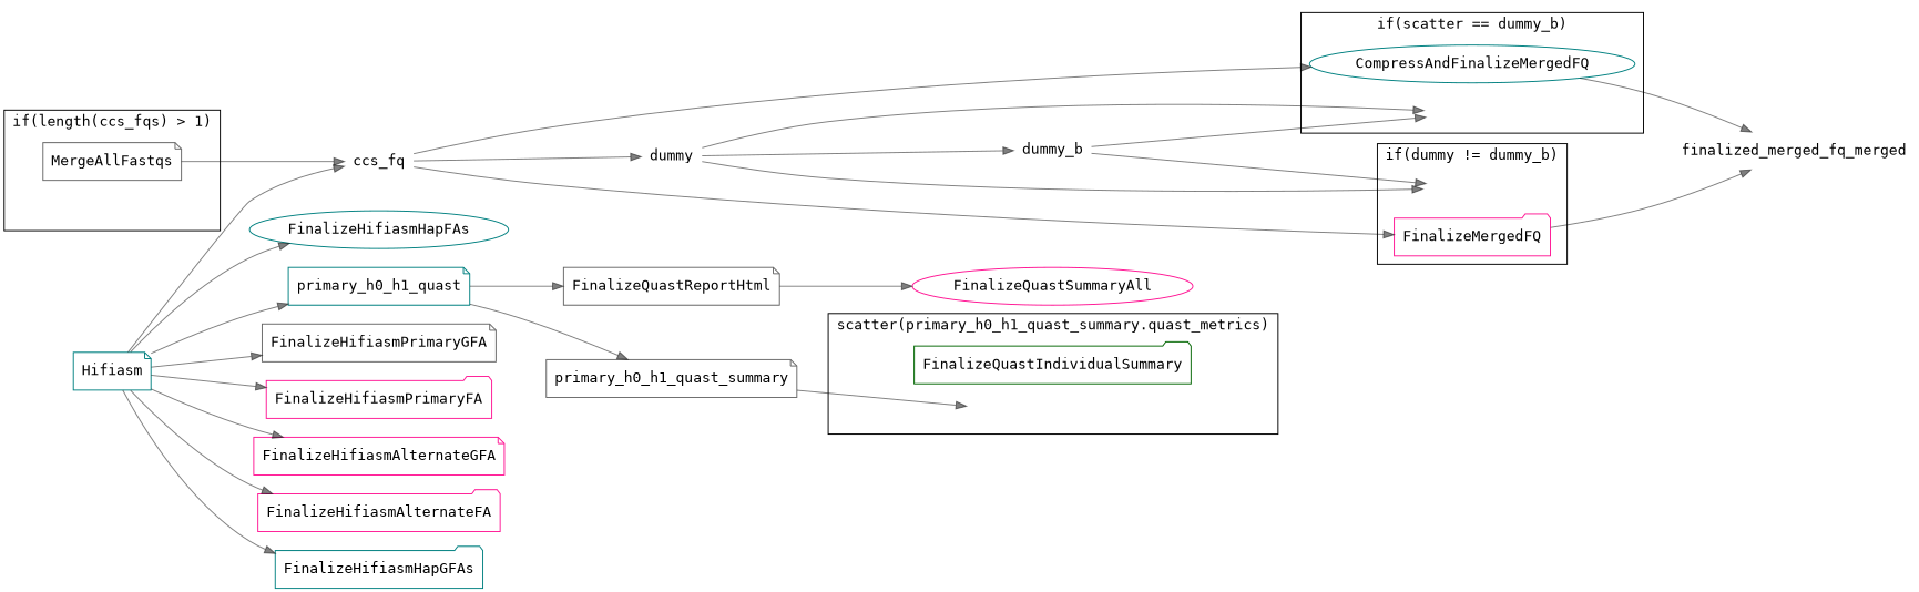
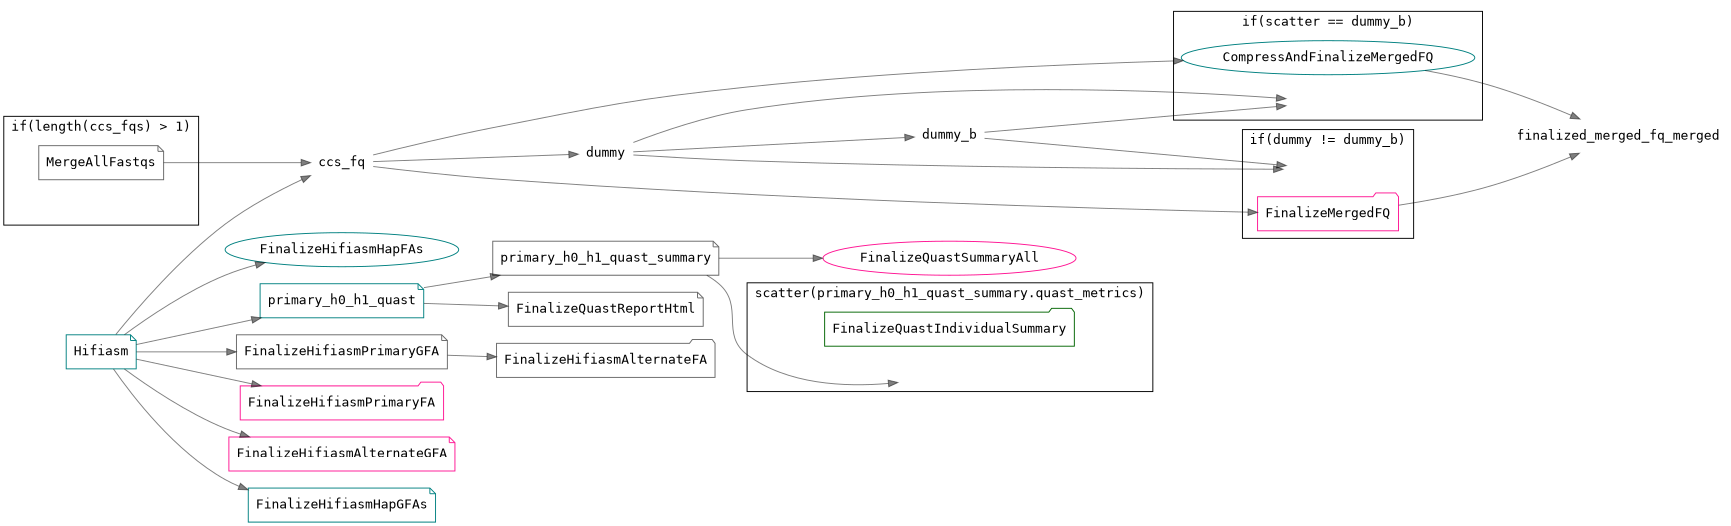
  digraph {
    compound=true
    fontname="DejaVu Sans Mono"
    rankdir=LR
    node [color=gray40 fontname="DejaVu Sans Mono" shape=note]
    edge [color="#00000080" fontname="DejaVu Sans Mono"]
    n1 [label=MergeAllFastqs]
    "if-L35C5" [height=0 margin=0 style=invis width=0 color="" shape=""]
    n3 [color=deeppink label=FinalizeMergedFQ shape=folder]
    "if-L70C5" [height=0 margin=0 style=invis width=0 color="" shape=""]
    n5 [color=teal label=CompressAndFinalizeMergedFQ shape=ellipse]
    "if-L73C5" [height=0 margin=0 style=invis width=0 color="" shape=""]
    n7 [color=darkgreen label=FinalizeQuastIndividualSummary shape=folder]
    "scatter-L98C5-report" [height=0 margin=0 style=invis width=0 color="" shape=""]
    n9 [label=ccs_fq shape=plaintext]
    n10 [color=deeppink label=finalized_merged_fq_merged shape=plaintext]
    n11 [color=darkgreen label=dummy shape=plaintext]
    n12 [color=teal label=Hifiasm]
    n13 [color=teal label=primary_h0_h1_quast]
    n14 [label=FinalizeHifiasmPrimaryGFA]
    n15 [color=deeppink label=FinalizeHifiasmPrimaryFA shape=folder]
    n16 [color=deeppink label=FinalizeHifiasmAlternateGFA]
-   n17 [color=deeppink label=FinalizeHifiasmAlternateFA shape=folder]
-   n18 [color=teal label=FinalizeHifiasmHapGFAs shape=folder]
+   n17 [label=FinalizeHifiasmAlternateFA shape=folder]
+   n18 [color=teal label=FinalizeHifiasmHapGFAs]
    n19 [color=teal label=FinalizeHifiasmHapFAs shape=ellipse]
    n20 [color=darkgreen label=dummy_b shape=plaintext]
    n21 [label=primary_h0_h1_quast_summary]
    n22 [label=FinalizeQuastReportHtml]
    n23 [color=deeppink label=FinalizeQuastSummaryAll shape=ellipse]
    subgraph cluster_1 {
      label="if(length(ccs_fqs) > 1)"
      rank=same
      n1
      "if-L35C5"
    }
    subgraph cluster_2 {
      label="if(dummy != dummy_b)"
      rank=same
      n3
      "if-L70C5"
    }
    subgraph cluster_3 {
      label="if(scatter == dummy_b)"
      rank=same
      n5
      "if-L73C5"
    }
    subgraph cluster_4 {
      label="scatter(primary_h0_h1_quast_summary.quast_metrics)"
      rank=same
      n7
      "scatter-L98C5-report"
    }
    n1 -> n9
    n3 -> n10
    n5 -> n10
    n9 -> n3
    n9 -> n5
    n9 -> n11
    n11 -> "if-L70C5"
    n11 -> "if-L73C5"
    n11 -> n20
    n12 -> n9
    n12 -> n13
    n12 -> n14
    n12 -> n15
    n12 -> n16
-   n12 -> n17
+   n14 -> n17
    n12 -> n18
    n12 -> n19
    n13 -> n21
    n13 -> n22
    n20 -> "if-L70C5"
    n20 -> "if-L73C5"
    n21 -> "scatter-L98C5-report"
-   n22 -> n23
+   n21 -> n23
  }
